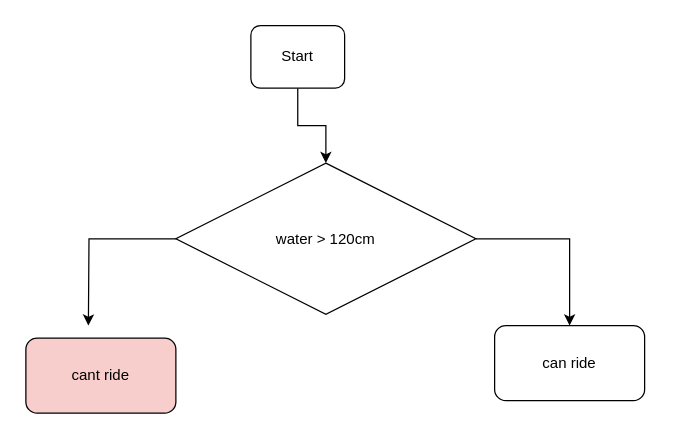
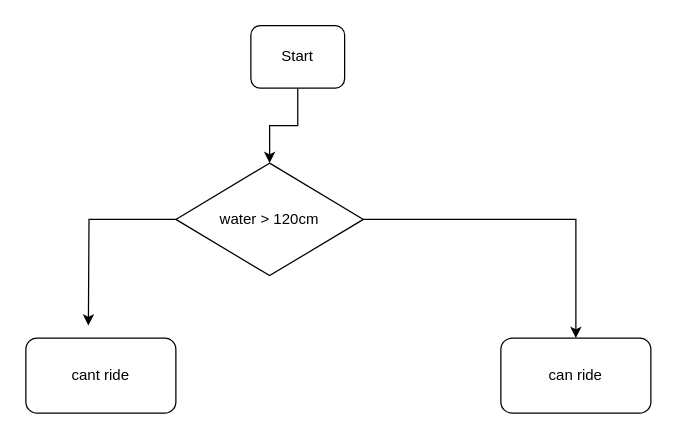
  <mxCell id="0" />
  <mxCell id="1" parent="0" />
  <mxCell id="2" style="edgeStyle=orthogonalEdgeStyle;rounded=0;orthogonalLoop=1;jettySize=auto;html=1;entryX=0.5;entryY=0;entryDx=0;entryDy=0;" edge="1" parent="1" source="4" target="8"><mxGeometry relative="1" as="geometry" /></mxCell>
  <mxCell id="3" style="edgeStyle=orthogonalEdgeStyle;rounded=0;orthogonalLoop=1;jettySize=auto;html=1;" edge="1" parent="1" source="4"><mxGeometry relative="1" as="geometry"><mxPoint x="70" y="260" as="targetPoint" /></mxGeometry></mxCell>
- <mxCell id="4" value="water &amp;gt; 120cm" style="rhombus;whiteSpace=wrap;html=1;" vertex="1" parent="1"><mxGeometry x="140" y="130" width="240" height="121" as="geometry" /></mxCell>
+ <mxCell id="4" value="water &amp;gt; 120cm" style="rhombus;whiteSpace=wrap;html=1;" vertex="1" parent="1"><mxGeometry x="140" y="130" width="150" height="90" as="geometry" /></mxCell>
  <mxCell id="5" value="" style="edgeStyle=orthogonalEdgeStyle;rounded=0;orthogonalLoop=1;jettySize=auto;html=1;" edge="1" parent="1" source="6" target="4"><mxGeometry relative="1" as="geometry" /></mxCell>
  <mxCell id="6" value="Start" style="rounded=1;whiteSpace=wrap;html=1;" vertex="1" parent="1"><mxGeometry x="200" y="20" width="75" height="50" as="geometry" /></mxCell>
- <mxCell id="7" value="cant ride" style="rounded=1;whiteSpace=wrap;html=1;fillColor=#f8cecc;" vertex="1" parent="1"><mxGeometry x="20" y="270" width="120" height="60" as="geometry" /></mxCell>
- <mxCell id="8" value="can ride" style="rounded=1;whiteSpace=wrap;html=1;" vertex="1" parent="1"><mxGeometry x="395" y="260" width="120" height="60" as="geometry" /></mxCell>
+ <mxCell id="7" value="cant ride" style="rounded=1;whiteSpace=wrap;html=1;" vertex="1" parent="1"><mxGeometry x="20" y="270" width="120" height="60" as="geometry" /></mxCell>
+ <mxCell id="8" value="can ride" style="rounded=1;whiteSpace=wrap;html=1;" vertex="1" parent="1"><mxGeometry x="400" y="270" width="120" height="60" as="geometry" /></mxCell>
